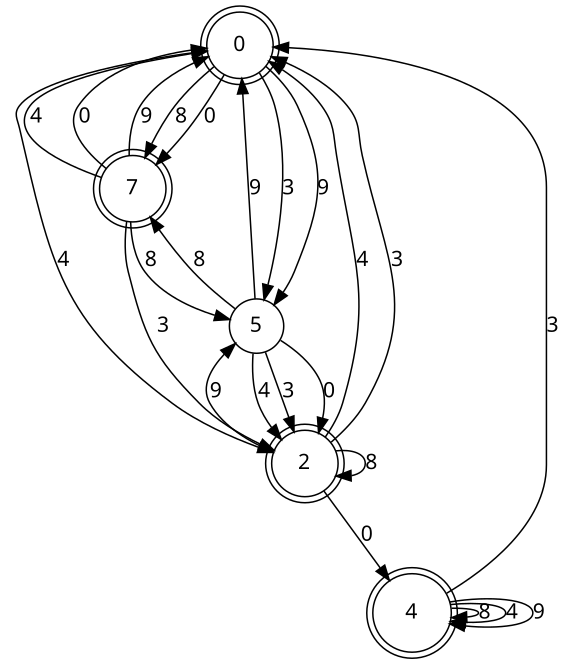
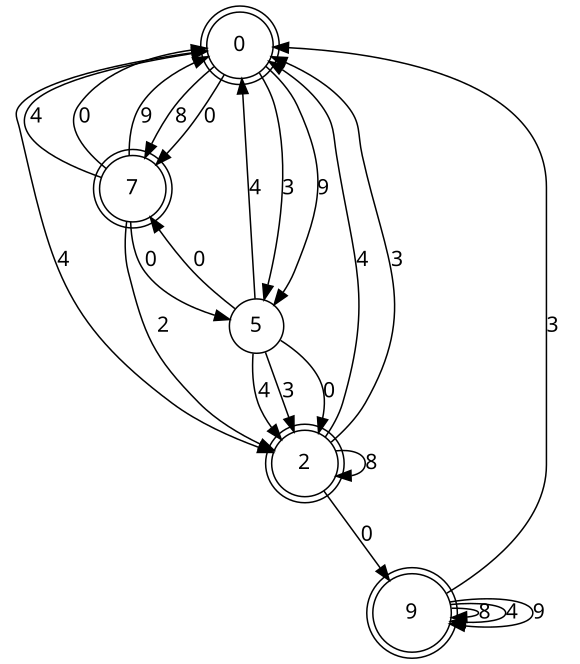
  digraph {
    fontname="Noto Sans"
    node [fontname="Noto Sans" shape=doublecircle]
    edge [fontname="Noto Sans"]
    n1 [label=0]
    n2 [label=7]
    n3 [label=2]
    n4 [label=5 shape=circle]
-   n5 [label=4]
+   n5 [label=9]
    n1 -> n2 [label=8]
    n1 -> n2 [label=0]
    n1 -> n3 [label=4]
    n1 -> n4 [label=3]
    n1 -> n4 [label=9]
    n2 -> n1 [label=4]
    n2 -> n1 [label=0]
    n2 -> n1 [label=9]
-   n2 -> n3 [label=3]
-   n2 -> n4 [label=8]
+   n2 -> n3 [label=2]
+   n2 -> n4 [label=0]
    n3 -> n1 [label=4]
    n3 -> n1 [label=3]
    n3 -> n3 [label=8]
-   n3 -> n4 [label=9]
    n3 -> n5 [label=0]
-   n4 -> n1 [label=9]
-   n4 -> n2 [label=8]
+   n4 -> n1 [label=4]
+   n4 -> n2 [label=0]
    n4 -> n3 [label=4]
    n4 -> n3 [label=0]
    n4 -> n3 [label=3]
    n5 -> n1 [label=3]
    n5 -> n5 [label=8]
    n5 -> n5 [label=4]
    n5 -> n5 [label=9]
  }
